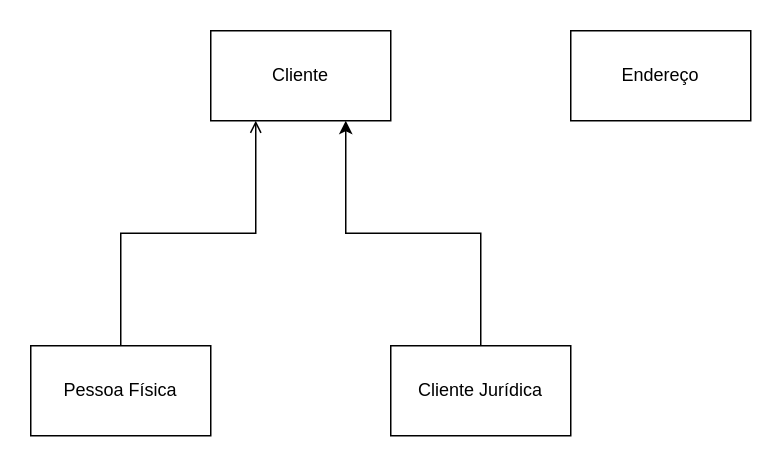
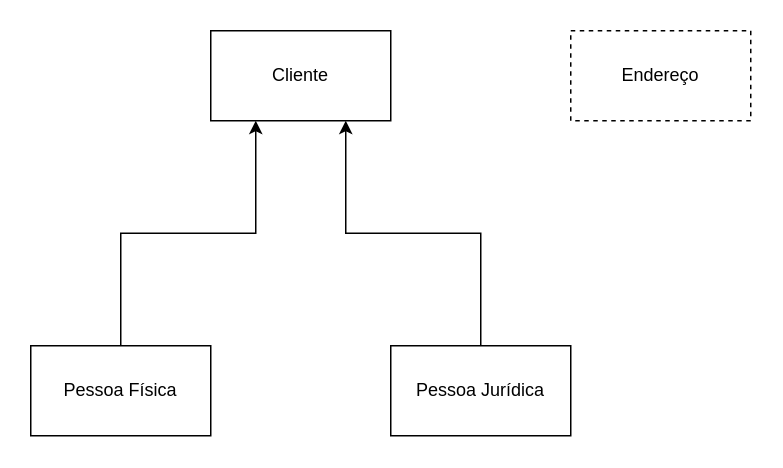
  <mxCell id="0" />
  <mxCell id="1" parent="0" />
  <mxCell id="2" value="Cliente" style="rounded=0;whiteSpace=wrap;html=1;" vertex="1" parent="1"><mxGeometry x="140" y="20" width="120" height="60" as="geometry" /></mxCell>
- <mxCell id="3" style="edgeStyle=orthogonalEdgeStyle;rounded=0;orthogonalLoop=1;jettySize=auto;html=1;entryX=0.25;entryY=1;entryDx=0;entryDy=0;endArrow=open;" edge="1" parent="1" source="4" target="2"><mxGeometry relative="1" as="geometry" /></mxCell>
+ <mxCell id="3" style="edgeStyle=orthogonalEdgeStyle;rounded=0;orthogonalLoop=1;jettySize=auto;html=1;entryX=0.25;entryY=1;entryDx=0;entryDy=0;" edge="1" parent="1" source="4" target="2"><mxGeometry relative="1" as="geometry" /></mxCell>
  <mxCell id="4" value="Pessoa Física" style="rounded=0;whiteSpace=wrap;html=1;" vertex="1" parent="1"><mxGeometry x="20" y="230" width="120" height="60" as="geometry" /></mxCell>
  <mxCell id="5" style="edgeStyle=orthogonalEdgeStyle;rounded=0;orthogonalLoop=1;jettySize=auto;html=1;entryX=0.75;entryY=1;entryDx=0;entryDy=0;" edge="1" parent="1" source="6" target="2"><mxGeometry relative="1" as="geometry" /></mxCell>
- <mxCell id="6" value="Cliente Jurídica" style="rounded=0;whiteSpace=wrap;html=1;" vertex="1" parent="1"><mxGeometry x="260" y="230" width="120" height="60" as="geometry" /></mxCell>
- <mxCell id="7" value="Endereço" style="rounded=0;whiteSpace=wrap;html=1;" vertex="1" parent="1"><mxGeometry x="380" y="20" width="120" height="60" as="geometry" /></mxCell>
+ <mxCell id="6" value="Pessoa Jurídica" style="rounded=0;whiteSpace=wrap;html=1;" vertex="1" parent="1"><mxGeometry x="260" y="230" width="120" height="60" as="geometry" /></mxCell>
+ <mxCell id="7" value="Endereço" style="rounded=0;whiteSpace=wrap;html=1;dashed=1;" vertex="1" parent="1"><mxGeometry x="380" y="20" width="120" height="60" as="geometry" /></mxCell>
